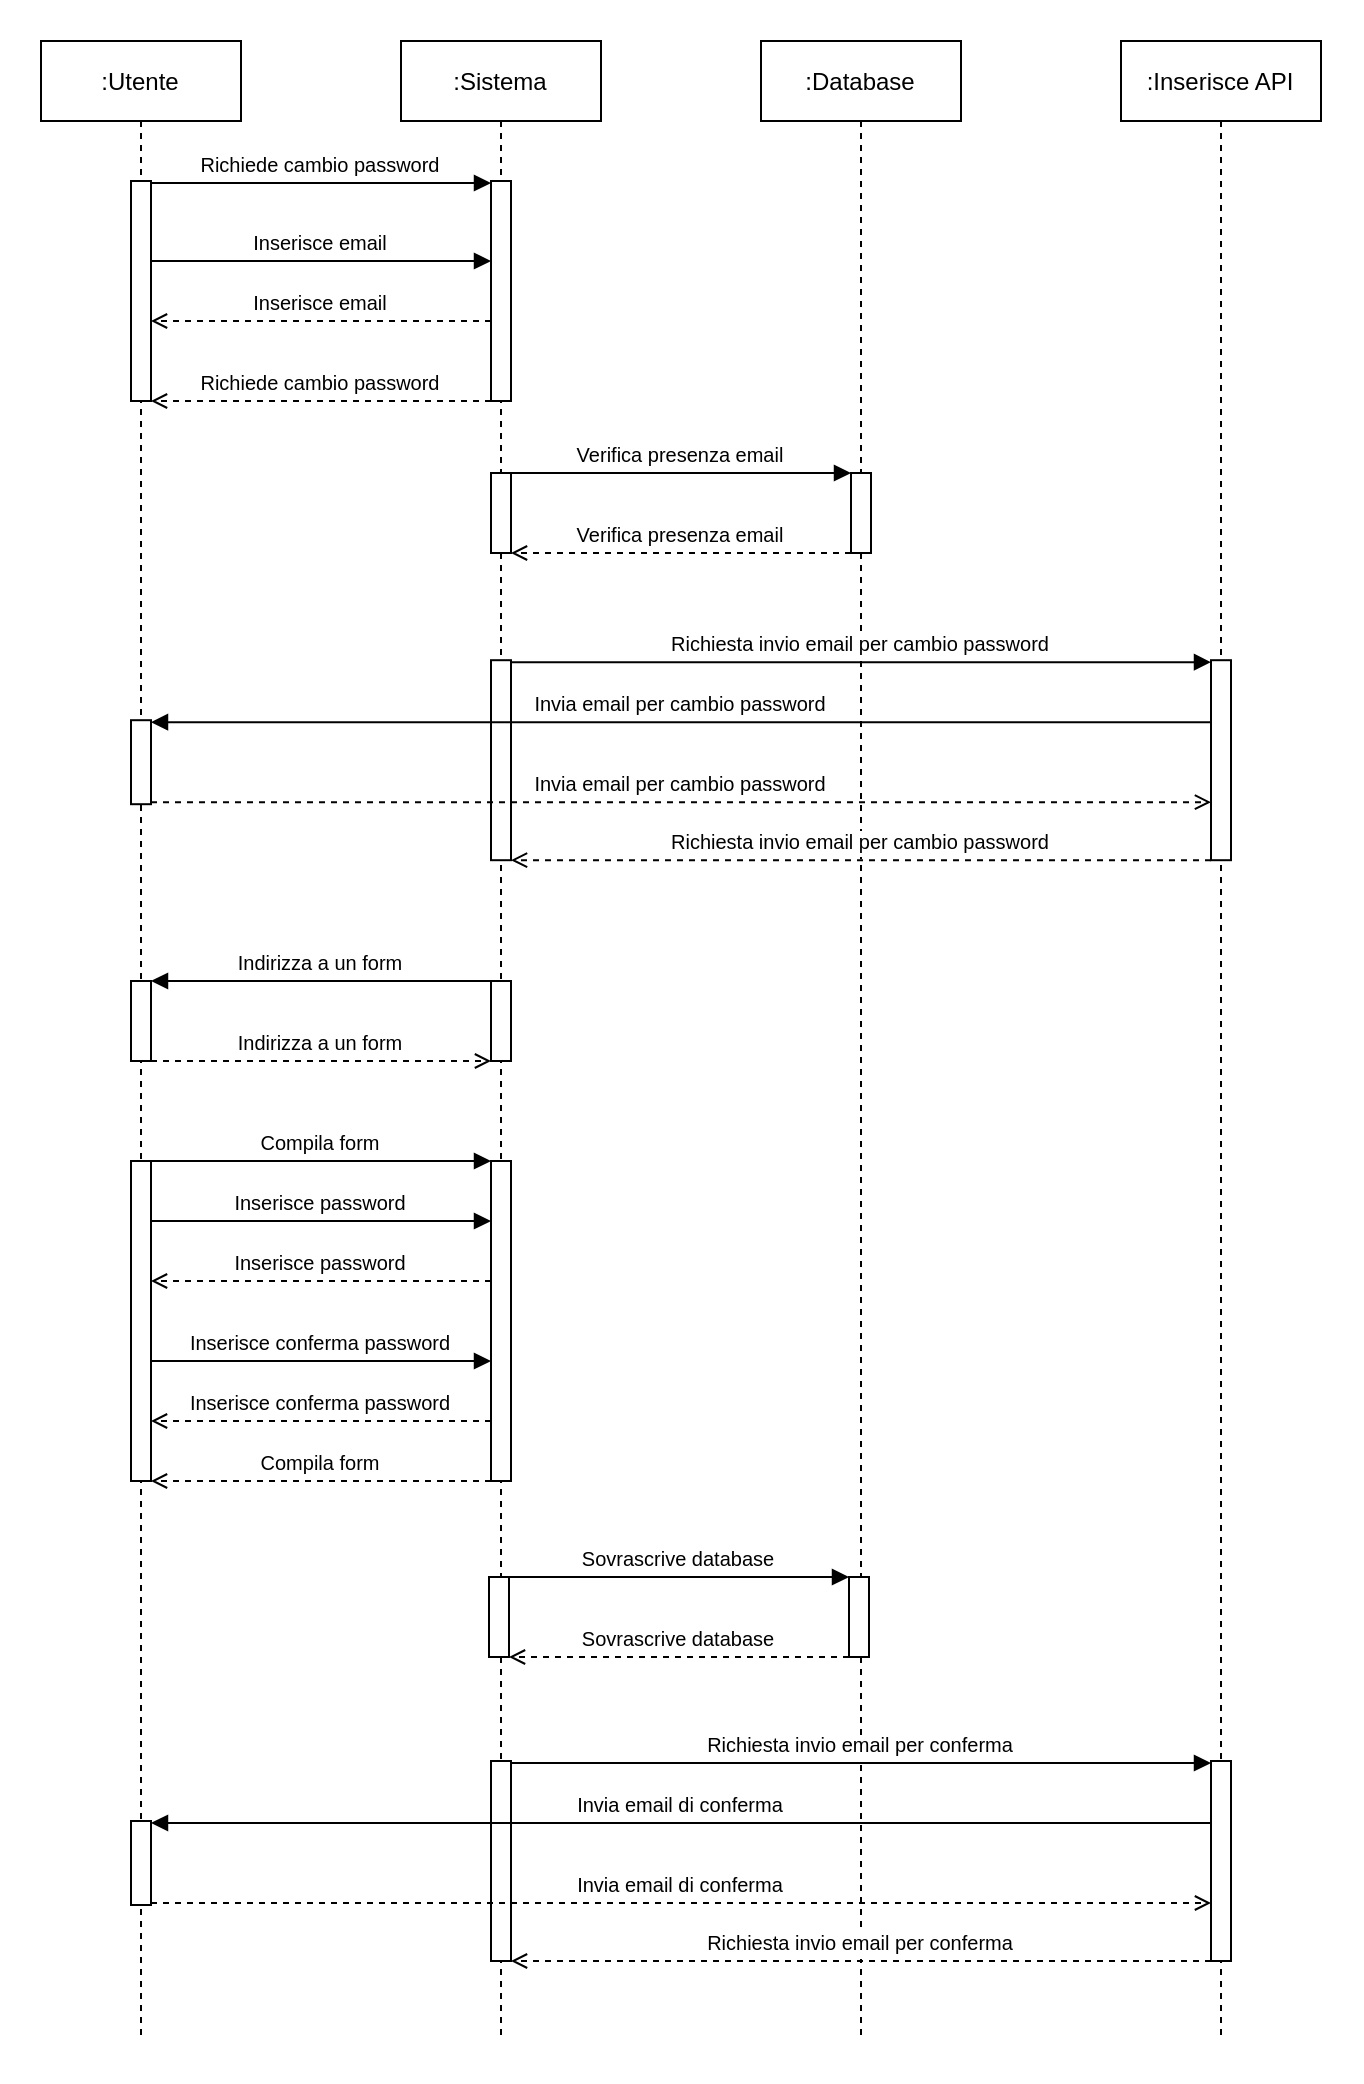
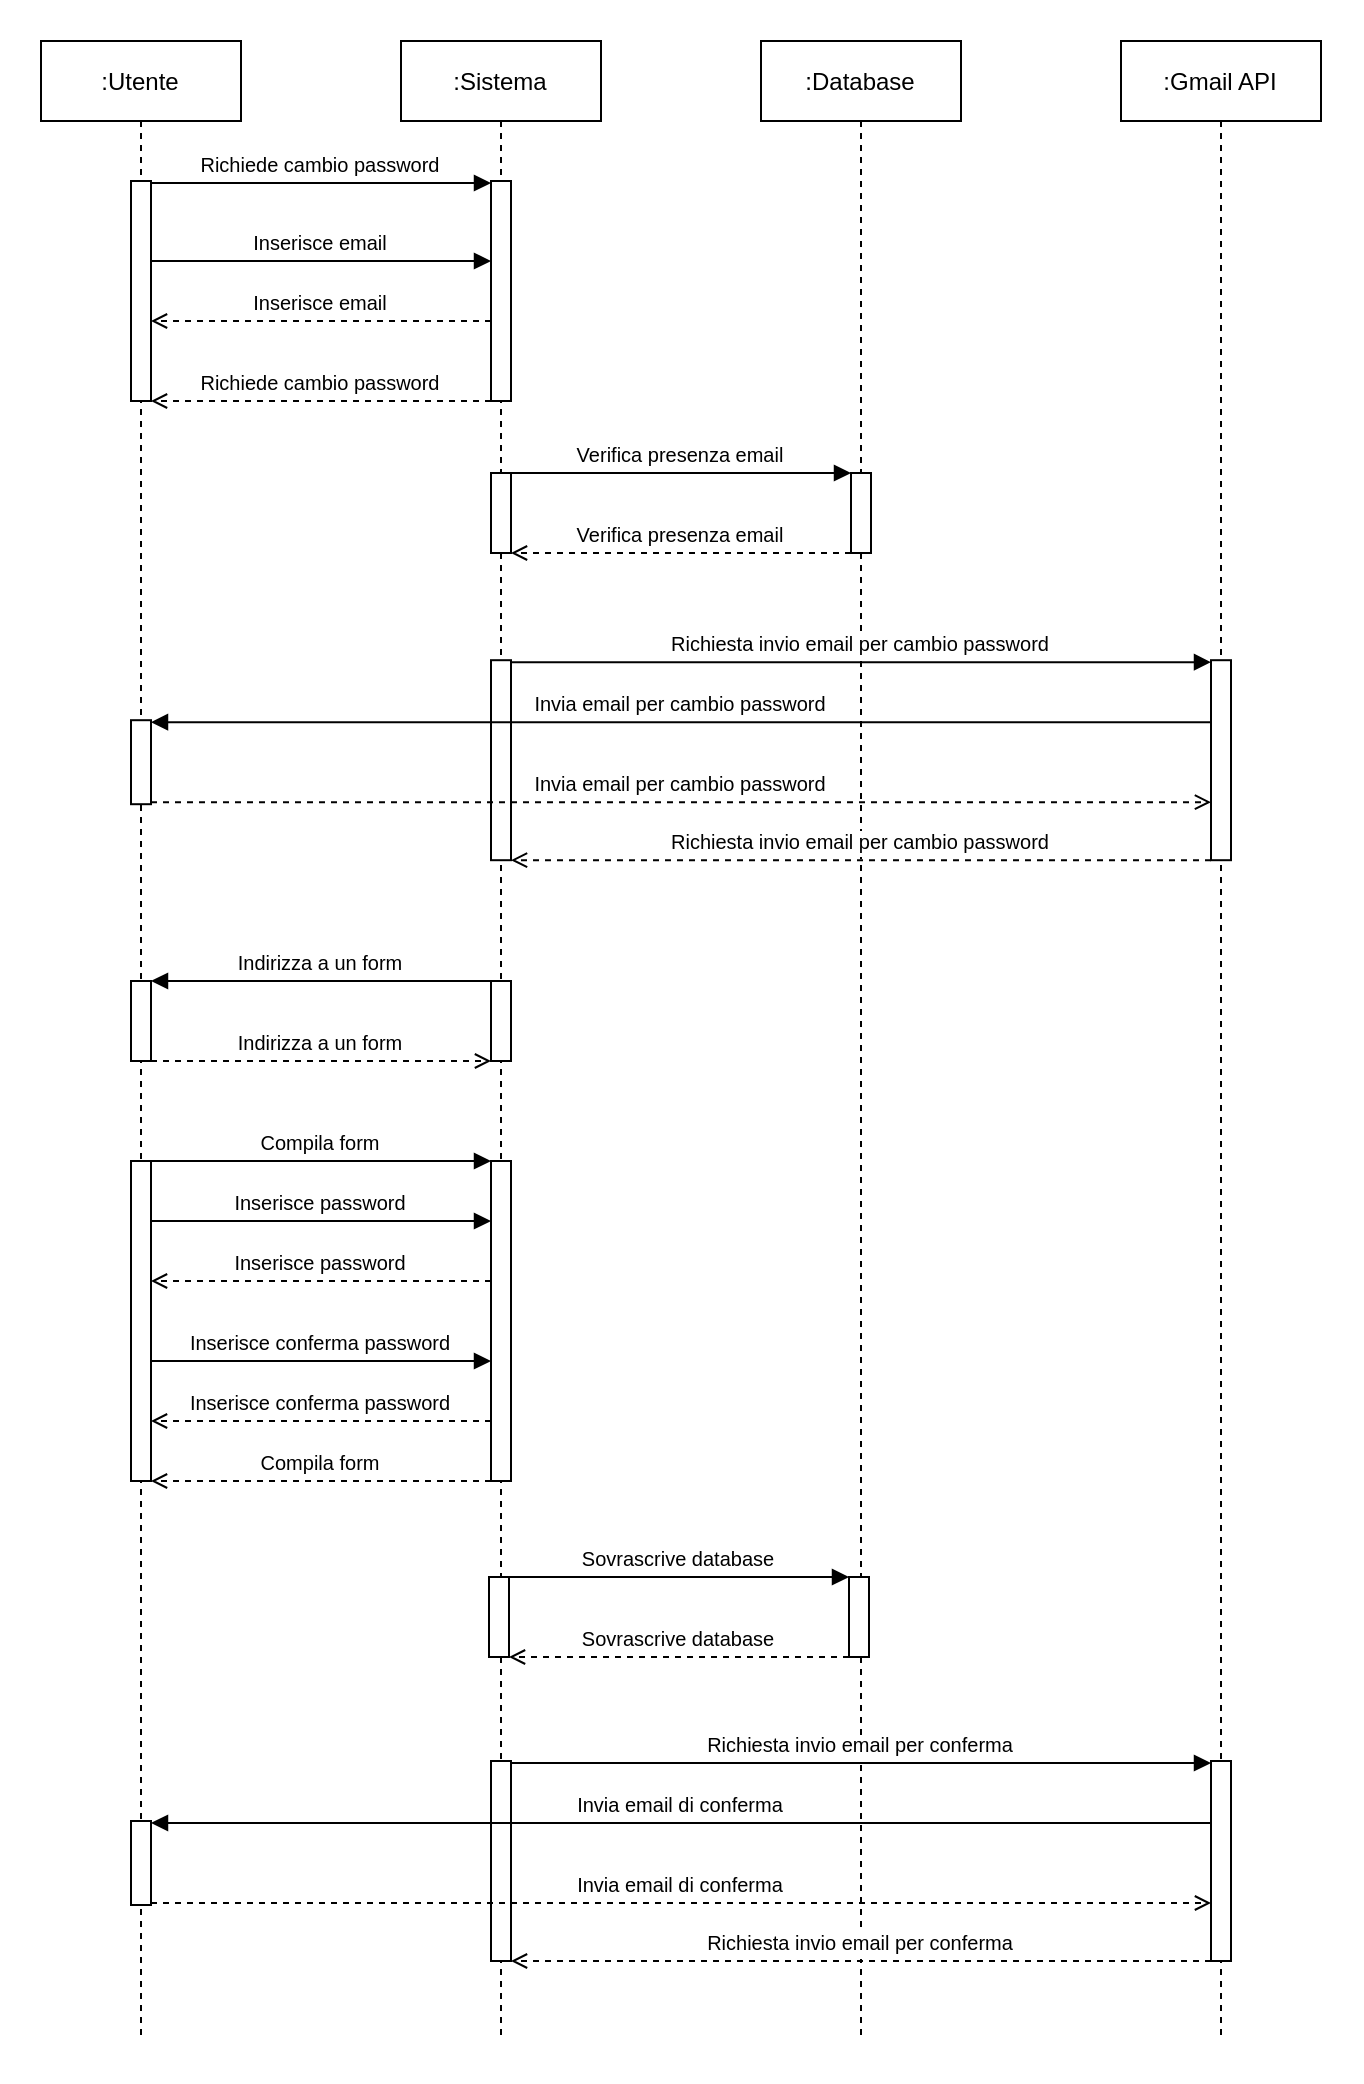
  <mxCell id="0" />
  <mxCell id="1" parent="0" />
  <mxCell id="2" value=":Utente" style="shape=umlLifeline;perimeter=lifelinePerimeter;container=1;collapsible=0;recursiveResize=0;rounded=0;shadow=0;strokeWidth=1;" parent="1" vertex="1"><mxGeometry x="20" y="20" width="100" height="1000" as="geometry" /></mxCell>
  <mxCell id="3" value="" style="points=[];perimeter=orthogonalPerimeter;rounded=0;shadow=0;strokeWidth=1;" vertex="1" parent="2"><mxGeometry x="45" y="70" width="10" height="110" as="geometry" /></mxCell>
  <mxCell id="4" value="Inserisce password" style="verticalAlign=bottom;endArrow=block;shadow=0;strokeWidth=1;fontSize=10;" edge="1" parent="2"><mxGeometry relative="1" as="geometry"><mxPoint x="55" y="590" as="sourcePoint" /><mxPoint x="225.0" y="590" as="targetPoint" /></mxGeometry></mxCell>
  <mxCell id="5" value=":Sistema" style="shape=umlLifeline;perimeter=lifelinePerimeter;container=1;collapsible=0;recursiveResize=0;rounded=0;shadow=0;strokeWidth=1;" parent="1" vertex="1"><mxGeometry x="200" y="20" width="100" height="1000" as="geometry" /></mxCell>
  <mxCell id="6" value="" style="points=[];perimeter=orthogonalPerimeter;rounded=0;shadow=0;strokeWidth=1;" vertex="1" parent="5"><mxGeometry x="45" y="70" width="10" height="110" as="geometry" /></mxCell>
  <mxCell id="7" value="" style="points=[];perimeter=orthogonalPerimeter;rounded=0;shadow=0;strokeWidth=1;" vertex="1" parent="5"><mxGeometry x="45" y="216" width="10" height="40" as="geometry" /></mxCell>
  <mxCell id="8" value=":Database" style="shape=umlLifeline;perimeter=lifelinePerimeter;container=1;collapsible=0;recursiveResize=0;rounded=0;shadow=0;strokeWidth=1;" vertex="1" parent="1"><mxGeometry x="380" y="20" width="100" height="1000" as="geometry" /></mxCell>
  <mxCell id="9" value="" style="points=[];perimeter=orthogonalPerimeter;rounded=0;shadow=0;strokeWidth=1;" vertex="1" parent="8"><mxGeometry x="45" y="216" width="10" height="40" as="geometry" /></mxCell>
- <mxCell id="10" value=":Inserisce API" style="shape=umlLifeline;perimeter=lifelinePerimeter;container=1;collapsible=0;recursiveResize=0;rounded=0;shadow=0;strokeWidth=1;" vertex="1" parent="1"><mxGeometry x="560" y="20" width="100" height="1000" as="geometry" /></mxCell>
+ <mxCell id="10" value=":Gmail API" style="shape=umlLifeline;perimeter=lifelinePerimeter;container=1;collapsible=0;recursiveResize=0;rounded=0;shadow=0;strokeWidth=1;" vertex="1" parent="1"><mxGeometry x="560" y="20" width="100" height="1000" as="geometry" /></mxCell>
  <mxCell id="11" value="" style="points=[];perimeter=orthogonalPerimeter;rounded=0;shadow=0;strokeWidth=1;" vertex="1" parent="1"><mxGeometry x="65" y="359.6" width="10" height="42" as="geometry" /></mxCell>
  <mxCell id="12" value="" style="points=[];perimeter=orthogonalPerimeter;rounded=0;shadow=0;strokeWidth=1;" vertex="1" parent="1"><mxGeometry x="245" y="329.6" width="10" height="100" as="geometry" /></mxCell>
  <mxCell id="13" value="" style="points=[];perimeter=orthogonalPerimeter;rounded=0;shadow=0;strokeWidth=1;" vertex="1" parent="1"><mxGeometry x="605" y="329.6" width="10" height="100" as="geometry" /></mxCell>
  <mxCell id="14" value="Invia email per cambio password" style="verticalAlign=bottom;endArrow=block;shadow=0;strokeWidth=1;fontSize=10;" edge="1" parent="1" source="13"><mxGeometry relative="1" as="geometry"><mxPoint x="245" y="360.6" as="sourcePoint" /><mxPoint x="75" y="360.6" as="targetPoint" /></mxGeometry></mxCell>
  <mxCell id="15" value="Invia email per cambio password" style="verticalAlign=bottom;endArrow=open;shadow=0;strokeWidth=1;endFill=0;dashed=1;fontSize=10;" edge="1" parent="1" target="13"><mxGeometry relative="1" as="geometry"><mxPoint x="75" y="400.6" as="sourcePoint" /><mxPoint x="245" y="400.6" as="targetPoint" /></mxGeometry></mxCell>
  <mxCell id="16" value="Richiesta invio email per cambio password" style="verticalAlign=bottom;endArrow=block;shadow=0;strokeWidth=1;fontSize=10;" edge="1" parent="1"><mxGeometry relative="1" as="geometry"><mxPoint x="255" y="330.6" as="sourcePoint" /><mxPoint x="605" y="330.6" as="targetPoint" /></mxGeometry></mxCell>
  <mxCell id="17" value="Richiesta invio email per cambio password" style="verticalAlign=bottom;endArrow=open;shadow=0;strokeWidth=1;endFill=0;dashed=1;fontSize=10;" edge="1" parent="1"><mxGeometry relative="1" as="geometry"><mxPoint x="605" y="429.6" as="sourcePoint" /><mxPoint x="255" y="429.6" as="targetPoint" /></mxGeometry></mxCell>
  <mxCell id="18" value="Richiede cambio password" style="verticalAlign=bottom;endArrow=block;shadow=0;strokeWidth=1;fontSize=10;" edge="1" parent="1"><mxGeometry relative="1" as="geometry"><mxPoint x="75" y="91" as="sourcePoint" /><mxPoint x="245" y="91" as="targetPoint" /></mxGeometry></mxCell>
  <mxCell id="19" value="Richiede cambio password" style="verticalAlign=bottom;endArrow=open;shadow=0;strokeWidth=1;endFill=0;dashed=1;fontSize=10;" edge="1" parent="1"><mxGeometry relative="1" as="geometry"><mxPoint x="245" y="200" as="sourcePoint" /><mxPoint x="75" y="200" as="targetPoint" /></mxGeometry></mxCell>
  <mxCell id="20" value="Inserisce email" style="verticalAlign=bottom;endArrow=block;shadow=0;strokeWidth=1;fontSize=10;" edge="1" parent="1"><mxGeometry relative="1" as="geometry"><mxPoint x="75" y="130" as="sourcePoint" /><mxPoint x="245" y="130" as="targetPoint" /></mxGeometry></mxCell>
  <mxCell id="21" value="Inserisce email" style="verticalAlign=bottom;endArrow=open;shadow=0;strokeWidth=1;endFill=0;dashed=1;fontSize=10;" edge="1" parent="1"><mxGeometry relative="1" as="geometry"><mxPoint x="245" y="160" as="sourcePoint" /><mxPoint x="75" y="160" as="targetPoint" /></mxGeometry></mxCell>
  <mxCell id="22" value="Verifica presenza email" style="verticalAlign=bottom;endArrow=block;shadow=0;strokeWidth=1;fontSize=10;" edge="1" parent="1"><mxGeometry relative="1" as="geometry"><mxPoint x="255" y="236" as="sourcePoint" /><mxPoint x="425" y="236" as="targetPoint" /></mxGeometry></mxCell>
  <mxCell id="23" value="Verifica presenza email" style="verticalAlign=bottom;endArrow=open;shadow=0;strokeWidth=1;endFill=0;dashed=1;fontSize=10;" edge="1" parent="1"><mxGeometry relative="1" as="geometry"><mxPoint x="425" y="276" as="sourcePoint" /><mxPoint x="255" y="276" as="targetPoint" /></mxGeometry></mxCell>
  <mxCell id="24" value="" style="points=[];perimeter=orthogonalPerimeter;rounded=0;shadow=0;strokeWidth=1;" vertex="1" parent="1"><mxGeometry x="65" y="490" width="10" height="40" as="geometry" /></mxCell>
  <mxCell id="25" value="" style="points=[];perimeter=orthogonalPerimeter;rounded=0;shadow=0;strokeWidth=1;" vertex="1" parent="1"><mxGeometry x="245" y="490" width="10" height="40" as="geometry" /></mxCell>
  <mxCell id="26" value="Indirizza a un form" style="verticalAlign=bottom;endArrow=block;shadow=0;strokeWidth=1;fontSize=10;" edge="1" parent="1"><mxGeometry relative="1" as="geometry"><mxPoint x="245" y="490" as="sourcePoint" /><mxPoint x="75" y="490" as="targetPoint" /></mxGeometry></mxCell>
  <mxCell id="27" value="Indirizza a un form" style="verticalAlign=bottom;endArrow=open;shadow=0;strokeWidth=1;endFill=0;dashed=1;fontSize=10;" edge="1" parent="1"><mxGeometry relative="1" as="geometry"><mxPoint x="75" y="530" as="sourcePoint" /><mxPoint x="245" y="530" as="targetPoint" /></mxGeometry></mxCell>
  <mxCell id="28" value="" style="points=[];perimeter=orthogonalPerimeter;rounded=0;shadow=0;strokeWidth=1;" vertex="1" parent="1"><mxGeometry x="65" y="580" width="10" height="160" as="geometry" /></mxCell>
  <mxCell id="29" value="" style="points=[];perimeter=orthogonalPerimeter;rounded=0;shadow=0;strokeWidth=1;" vertex="1" parent="1"><mxGeometry x="245" y="580" width="10" height="160" as="geometry" /></mxCell>
  <mxCell id="30" value="Compila form" style="verticalAlign=bottom;endArrow=block;shadow=0;strokeWidth=1;fontSize=10;" edge="1" parent="1"><mxGeometry relative="1" as="geometry"><mxPoint x="75" y="580" as="sourcePoint" /><mxPoint x="245" y="580" as="targetPoint" /></mxGeometry></mxCell>
  <mxCell id="31" value="Compila form" style="verticalAlign=bottom;endArrow=open;shadow=0;strokeWidth=1;endFill=0;dashed=1;fontSize=10;" edge="1" parent="1"><mxGeometry relative="1" as="geometry"><mxPoint x="245" y="740" as="sourcePoint" /><mxPoint x="75" y="740" as="targetPoint" /></mxGeometry></mxCell>
  <mxCell id="32" value="Inserisce conferma password" style="verticalAlign=bottom;endArrow=block;shadow=0;strokeWidth=1;fontSize=10;" edge="1" parent="1"><mxGeometry relative="1" as="geometry"><mxPoint x="75" y="680" as="sourcePoint" /><mxPoint x="245" y="680" as="targetPoint" /></mxGeometry></mxCell>
  <mxCell id="33" value="Inserisce password" style="verticalAlign=bottom;endArrow=open;shadow=0;strokeWidth=1;endFill=0;dashed=1;fontSize=10;" edge="1" parent="1"><mxGeometry relative="1" as="geometry"><mxPoint x="245" y="640" as="sourcePoint" /><mxPoint x="75" y="640" as="targetPoint" /></mxGeometry></mxCell>
  <mxCell id="34" value="Inserisce conferma password" style="verticalAlign=bottom;endArrow=open;shadow=0;strokeWidth=1;endFill=0;dashed=1;fontSize=10;" edge="1" parent="1"><mxGeometry relative="1" as="geometry"><mxPoint x="245" y="710" as="sourcePoint" /><mxPoint x="75" y="710" as="targetPoint" /></mxGeometry></mxCell>
  <mxCell id="35" value="" style="points=[];perimeter=orthogonalPerimeter;rounded=0;shadow=0;strokeWidth=1;" vertex="1" parent="1"><mxGeometry x="244" y="788" width="10" height="40" as="geometry" /></mxCell>
  <mxCell id="36" value="" style="points=[];perimeter=orthogonalPerimeter;rounded=0;shadow=0;strokeWidth=1;" vertex="1" parent="1"><mxGeometry x="424" y="788" width="10" height="40" as="geometry" /></mxCell>
  <mxCell id="37" value="Sovrascrive database" style="verticalAlign=bottom;endArrow=block;shadow=0;strokeWidth=1;fontSize=10;" edge="1" parent="1"><mxGeometry relative="1" as="geometry"><mxPoint x="254" y="788" as="sourcePoint" /><mxPoint x="424" y="788" as="targetPoint" /></mxGeometry></mxCell>
  <mxCell id="38" value="Sovrascrive database" style="verticalAlign=bottom;endArrow=open;shadow=0;strokeWidth=1;endFill=0;dashed=1;fontSize=10;" edge="1" parent="1"><mxGeometry relative="1" as="geometry"><mxPoint x="424" y="828" as="sourcePoint" /><mxPoint x="254" y="828" as="targetPoint" /></mxGeometry></mxCell>
  <mxCell id="39" value="" style="points=[];perimeter=orthogonalPerimeter;rounded=0;shadow=0;strokeWidth=1;" vertex="1" parent="1"><mxGeometry x="65" y="910" width="10" height="42" as="geometry" /></mxCell>
  <mxCell id="40" value="" style="points=[];perimeter=orthogonalPerimeter;rounded=0;shadow=0;strokeWidth=1;" vertex="1" parent="1"><mxGeometry x="245" y="880" width="10" height="100" as="geometry" /></mxCell>
  <mxCell id="41" value="" style="points=[];perimeter=orthogonalPerimeter;rounded=0;shadow=0;strokeWidth=1;" vertex="1" parent="1"><mxGeometry x="605" y="880" width="10" height="100" as="geometry" /></mxCell>
  <mxCell id="42" value="Invia email di conferma" style="verticalAlign=bottom;endArrow=block;shadow=0;strokeWidth=1;fontSize=10;" edge="1" source="41" parent="1"><mxGeometry relative="1" as="geometry"><mxPoint x="245" y="911" as="sourcePoint" /><mxPoint x="75" y="911" as="targetPoint" /></mxGeometry></mxCell>
  <mxCell id="43" value="Invia email di conferma" style="verticalAlign=bottom;endArrow=open;shadow=0;strokeWidth=1;endFill=0;dashed=1;fontSize=10;" edge="1" target="41" parent="1"><mxGeometry relative="1" as="geometry"><mxPoint x="75" y="951" as="sourcePoint" /><mxPoint x="245" y="951" as="targetPoint" /></mxGeometry></mxCell>
  <mxCell id="44" value="Richiesta invio email per conferma" style="verticalAlign=bottom;endArrow=block;shadow=0;strokeWidth=1;fontSize=10;" edge="1" parent="1"><mxGeometry relative="1" as="geometry"><mxPoint x="255" y="881" as="sourcePoint" /><mxPoint x="605" y="881" as="targetPoint" /></mxGeometry></mxCell>
  <mxCell id="45" value="Richiesta invio email per conferma" style="verticalAlign=bottom;endArrow=open;shadow=0;strokeWidth=1;endFill=0;dashed=1;fontSize=10;" edge="1" parent="1"><mxGeometry relative="1" as="geometry"><mxPoint x="605" y="980" as="sourcePoint" /><mxPoint x="255" y="980" as="targetPoint" /></mxGeometry></mxCell>
